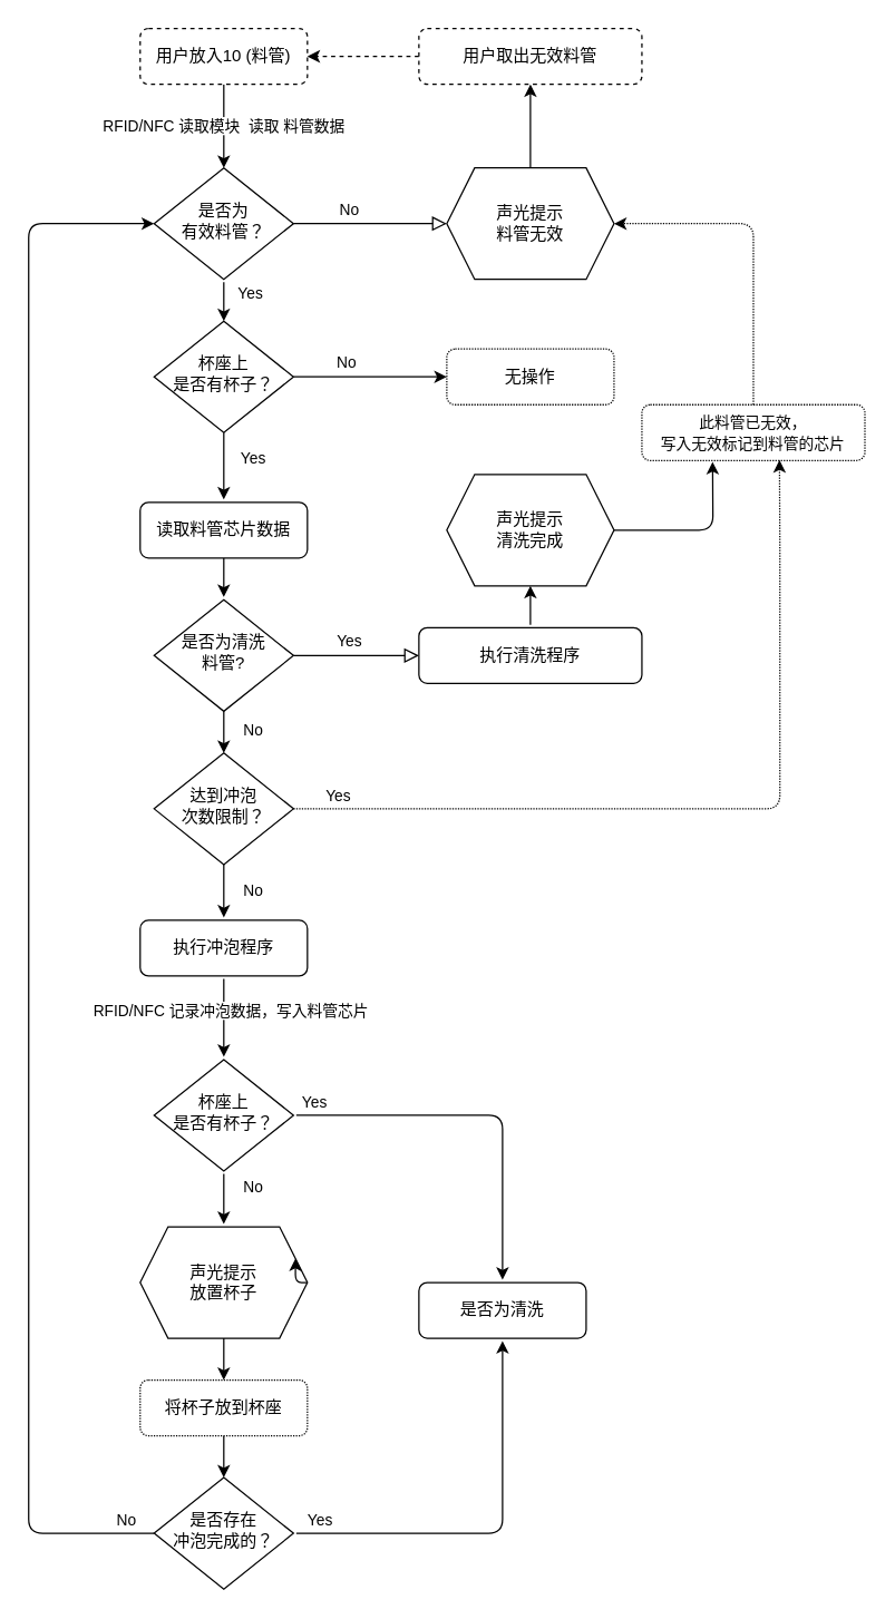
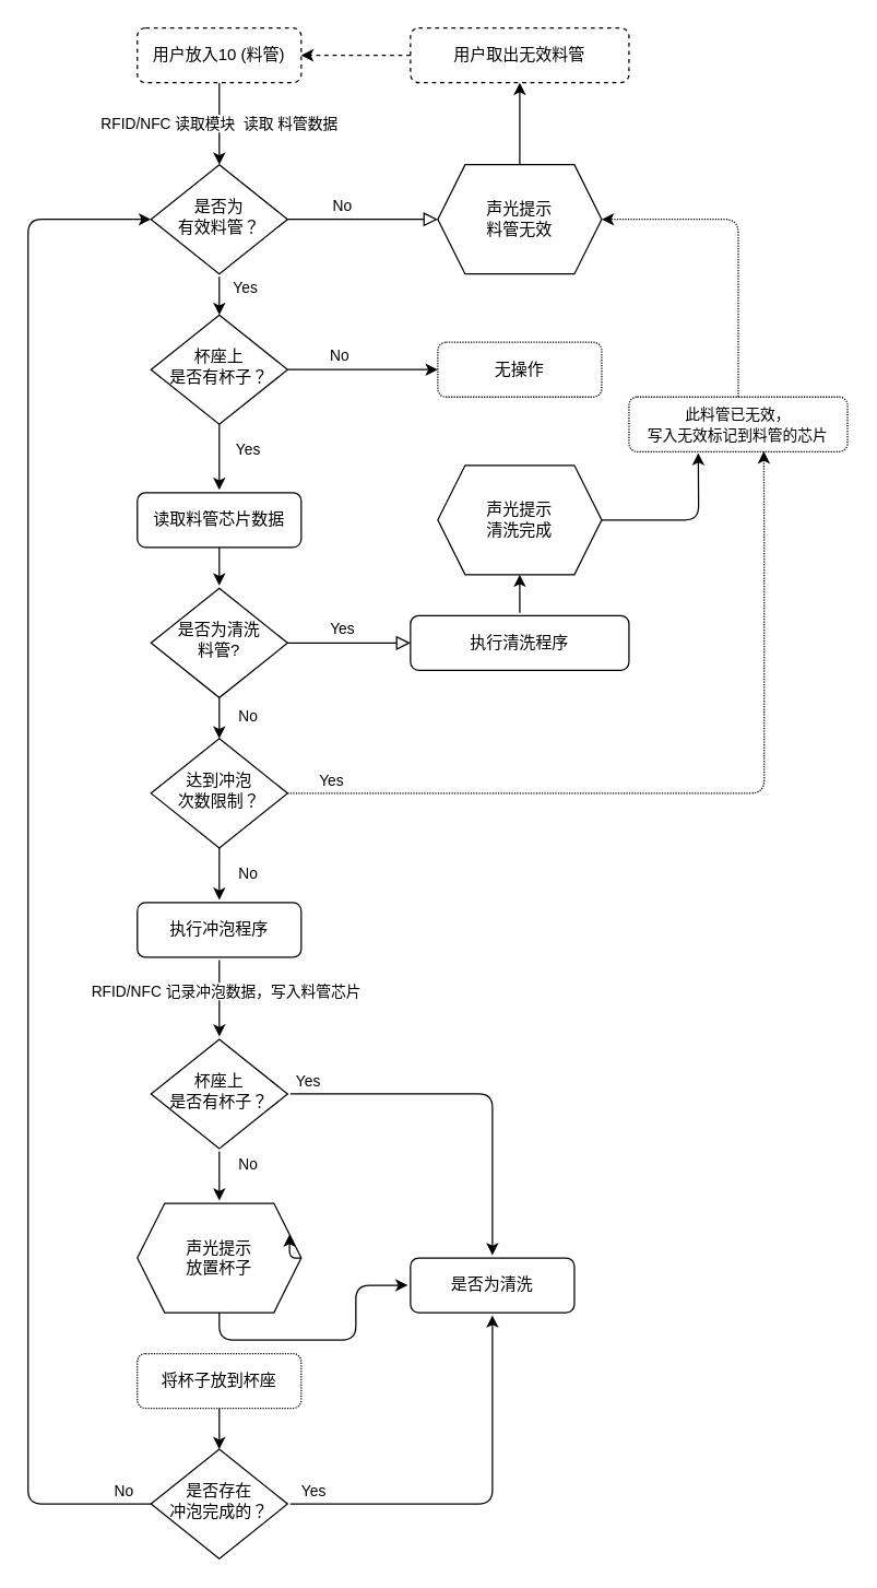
  <mxCell id="0" />
  <mxCell id="1" parent="0" />
  <mxCell id="2" value="RFID/NFC 读取模块&amp;nbsp; 读取 料管数据" style="edgeStyle=orthogonalEdgeStyle;curved=0;rounded=1;sketch=0;orthogonalLoop=1;jettySize=auto;html=1;entryX=0.5;entryY=0;entryDx=0;entryDy=0;" edge="1" parent="1" source="3" target="7"><mxGeometry relative="1" as="geometry"><mxPoint x="160" y="150" as="targetPoint" /><Array as="points" /></mxGeometry></mxCell>
  <mxCell id="3" value="用户放入10 (料管)" style="rounded=1;whiteSpace=wrap;html=1;fontSize=12;glass=0;strokeWidth=1;shadow=0;dashed=1;" parent="1" vertex="1"><mxGeometry x="100" y="20" width="120" height="40" as="geometry" /></mxCell>
  <mxCell id="4" value="No" style="edgeStyle=orthogonalEdgeStyle;rounded=0;html=1;jettySize=auto;orthogonalLoop=1;fontSize=11;endArrow=block;endFill=0;endSize=8;strokeWidth=1;shadow=0;labelBackgroundColor=none;entryX=0;entryY=0.5;entryDx=0;entryDy=0;" parent="1" source="7" target="33" edge="1"><mxGeometry x="-0.273" y="10" relative="1" as="geometry"><mxPoint as="offset" /><mxPoint x="300" y="290" as="targetPoint" /></mxGeometry></mxCell>
  <mxCell id="5" value="" style="edgeStyle=orthogonalEdgeStyle;curved=1;sketch=0;orthogonalLoop=1;jettySize=auto;html=1;sourcePerimeterSpacing=2;targetPerimeterSpacing=2;entryX=0.5;entryY=0;entryDx=0;entryDy=0;" edge="1" parent="1" source="7" target="36"><mxGeometry relative="1" as="geometry"><mxPoint x="160" y="280" as="targetPoint" /></mxGeometry></mxCell>
  <mxCell id="6" value="Yes" style="edgeLabel;html=1;align=center;verticalAlign=middle;resizable=0;points=[];" vertex="1" connectable="0" parent="5"><mxGeometry x="-0.174" y="1" relative="1" as="geometry"><mxPoint x="19" y="-8.13" as="offset" /></mxGeometry></mxCell>
  <mxCell id="7" value="是否为&lt;br&gt;有效料管？" style="rhombus;whiteSpace=wrap;html=1;shadow=0;fontFamily=Helvetica;fontSize=12;align=center;strokeWidth=1;spacing=6;spacingTop=-4;" parent="1" vertex="1"><mxGeometry x="110" y="120" width="100" height="80" as="geometry" /></mxCell>
  <mxCell id="8" value="" style="edgeStyle=orthogonalEdgeStyle;curved=0;rounded=1;sketch=0;orthogonalLoop=1;jettySize=auto;html=1;exitX=0.5;exitY=0;exitDx=0;exitDy=0;" edge="1" parent="1" source="33" target="17"><mxGeometry relative="1" as="geometry"><mxPoint x="380" y="270" as="sourcePoint" /></mxGeometry></mxCell>
  <mxCell id="9" value="Yes" style="edgeStyle=orthogonalEdgeStyle;rounded=0;html=1;jettySize=auto;orthogonalLoop=1;fontSize=11;endArrow=block;endFill=0;endSize=8;strokeWidth=1;shadow=0;labelBackgroundColor=none;entryX=0;entryY=0.5;entryDx=0;entryDy=0;" parent="1" source="10" target="15" edge="1"><mxGeometry x="-0.111" y="10" relative="1" as="geometry"><mxPoint as="offset" /><mxPoint x="380" y="460" as="targetPoint" /></mxGeometry></mxCell>
  <mxCell id="10" value="是否为清洗&lt;br&gt;料管?" style="rhombus;whiteSpace=wrap;html=1;shadow=0;fontFamily=Helvetica;fontSize=12;align=center;strokeWidth=1;spacing=6;spacingTop=-4;" parent="1" vertex="1"><mxGeometry x="110" y="430" width="100" height="80" as="geometry" /></mxCell>
  <mxCell id="11" value="" style="edgeStyle=orthogonalEdgeStyle;curved=1;sketch=0;orthogonalLoop=1;jettySize=auto;html=1;sourcePerimeterSpacing=2;targetPerimeterSpacing=2;exitX=0.5;exitY=1;exitDx=0;exitDy=0;" edge="1" parent="1" source="18" target="10"><mxGeometry x="0.035" y="100" relative="1" as="geometry"><mxPoint as="offset" /></mxGeometry></mxCell>
  <mxCell id="12" value="" style="edgeStyle=orthogonalEdgeStyle;curved=1;sketch=0;orthogonalLoop=1;jettySize=auto;html=1;sourcePerimeterSpacing=2;targetPerimeterSpacing=2;exitX=0.5;exitY=1;exitDx=0;exitDy=0;" edge="1" parent="1" source="36" target="18"><mxGeometry relative="1" as="geometry"><mxPoint x="160" y="322" as="sourcePoint" /></mxGeometry></mxCell>
  <mxCell id="13" value="Yes" style="edgeLabel;html=1;align=center;verticalAlign=middle;resizable=0;points=[];" vertex="1" connectable="0" parent="12"><mxGeometry x="-0.236" relative="1" as="geometry"><mxPoint x="20" as="offset" /></mxGeometry></mxCell>
  <mxCell id="14" value="" style="edgeStyle=orthogonalEdgeStyle;curved=1;sketch=0;orthogonalLoop=1;jettySize=auto;html=1;sourcePerimeterSpacing=2;targetPerimeterSpacing=2;entryX=0.5;entryY=1;entryDx=0;entryDy=0;" edge="1" parent="1" source="15" target="32"><mxGeometry relative="1" as="geometry"><mxPoint x="380" y="552" as="targetPoint" /></mxGeometry></mxCell>
  <mxCell id="15" value="执行清洗程序" style="rounded=1;whiteSpace=wrap;html=1;fontSize=12;glass=0;strokeWidth=1;shadow=0;" parent="1" vertex="1"><mxGeometry x="300" y="450" width="160" height="40" as="geometry" /></mxCell>
  <mxCell id="16" style="edgeStyle=orthogonalEdgeStyle;sketch=0;orthogonalLoop=1;jettySize=auto;html=1;exitX=0;exitY=0.5;exitDx=0;exitDy=0;entryX=1;entryY=0.5;entryDx=0;entryDy=0;sourcePerimeterSpacing=2;targetPerimeterSpacing=2;dashed=1;rounded=1;" edge="1" parent="1" source="17" target="3"><mxGeometry relative="1" as="geometry" /></mxCell>
  <mxCell id="17" value="用户取出无效料管" style="rounded=1;whiteSpace=wrap;html=1;fontSize=12;glass=0;strokeWidth=1;shadow=0;dashed=1;" vertex="1" parent="1"><mxGeometry x="300" y="20" width="160" height="40" as="geometry" /></mxCell>
  <mxCell id="18" value="读取料管芯片数据" style="rounded=1;whiteSpace=wrap;html=1;fontSize=12;glass=0;strokeWidth=1;shadow=0;" vertex="1" parent="1"><mxGeometry x="100" y="360" width="120" height="40" as="geometry" /></mxCell>
  <mxCell id="19" value="" style="edgeStyle=orthogonalEdgeStyle;curved=1;sketch=0;orthogonalLoop=1;jettySize=auto;html=1;sourcePerimeterSpacing=2;targetPerimeterSpacing=2;exitX=0.5;exitY=1;exitDx=0;exitDy=0;entryX=0.5;entryY=0;entryDx=0;entryDy=0;" edge="1" parent="1" source="10" target="34"><mxGeometry relative="1" as="geometry"><mxPoint x="160" y="670" as="sourcePoint" /><mxPoint x="160" y="590" as="targetPoint" /><Array as="points" /></mxGeometry></mxCell>
  <mxCell id="20" value="No" style="edgeLabel;html=1;align=center;verticalAlign=middle;resizable=0;points=[];" vertex="1" connectable="0" parent="19"><mxGeometry x="-0.111" y="1" relative="1" as="geometry"><mxPoint x="19" as="offset" /></mxGeometry></mxCell>
  <mxCell id="21" value="" style="edgeStyle=orthogonalEdgeStyle;rounded=1;sketch=0;orthogonalLoop=1;jettySize=auto;html=1;sourcePerimeterSpacing=2;targetPerimeterSpacing=2;exitX=0.5;exitY=1;exitDx=0;exitDy=0;" edge="1" parent="1" source="34" target="30"><mxGeometry relative="1" as="geometry"><mxPoint x="160" y="632" as="sourcePoint" /></mxGeometry></mxCell>
  <mxCell id="22" value="No" style="edgeLabel;html=1;align=center;verticalAlign=middle;resizable=0;points=[];" vertex="1" connectable="0" parent="21"><mxGeometry x="-0.053" y="-3" relative="1" as="geometry"><mxPoint x="23" as="offset" /></mxGeometry></mxCell>
  <mxCell id="23" value="" style="endArrow=classic;html=1;exitX=1;exitY=0.5;exitDx=0;exitDy=0;rounded=1;entryX=0.317;entryY=1.025;entryDx=0;entryDy=0;entryPerimeter=0;" edge="1" parent="1" source="32" target="24"><mxGeometry width="50" height="50" relative="1" as="geometry"><mxPoint x="460" y="530" as="sourcePoint" /><mxPoint x="560" y="530" as="targetPoint" /><Array as="points"><mxPoint x="511" y="380" /></Array></mxGeometry></mxCell>
  <mxCell id="24" value="&lt;span style=&quot;font-size: 11px ; background-color: rgb(255 , 255 , 255)&quot;&gt;此料管已无效，&lt;br&gt;写入无效标记到料管的芯片&lt;/span&gt;" style="rounded=1;whiteSpace=wrap;html=1;dashed=1;dashPattern=1 1;sketch=0;" vertex="1" parent="1"><mxGeometry x="460" y="290" width="160" height="40" as="geometry" /></mxCell>
  <mxCell id="25" value="" style="endArrow=classic;html=1;exitX=0.5;exitY=0;exitDx=0;exitDy=0;entryX=1;entryY=0.5;entryDx=0;entryDy=0;rounded=1;dashed=1;dashPattern=1 1;" edge="1" parent="1" source="24" target="33"><mxGeometry width="50" height="50" relative="1" as="geometry"><mxPoint x="600" y="260" as="sourcePoint" /><mxPoint x="650" y="210" as="targetPoint" /><Array as="points"><mxPoint x="540" y="160" /></Array></mxGeometry></mxCell>
  <mxCell id="26" value="" style="endArrow=classic;html=1;rounded=1;dashed=1;dashPattern=1 1;exitX=1;exitY=0.5;exitDx=0;exitDy=0;entryX=0.617;entryY=0.992;entryDx=0;entryDy=0;entryPerimeter=0;" edge="1" parent="1" source="34" target="24"><mxGeometry width="50" height="50" relative="1" as="geometry"><mxPoint x="440" y="620" as="sourcePoint" /><mxPoint x="580" y="430" as="targetPoint" /><Array as="points"><mxPoint x="559" y="580" /><mxPoint x="559" y="390" /></Array></mxGeometry></mxCell>
  <mxCell id="27" value="Yes" style="edgeLabel;html=1;align=center;verticalAlign=middle;resizable=0;points=[];" vertex="1" connectable="0" parent="26"><mxGeometry x="-0.686" y="3" relative="1" as="geometry"><mxPoint x="-62.67" y="-7" as="offset" /></mxGeometry></mxCell>
  <mxCell id="28" value="" style="edgeStyle=orthogonalEdgeStyle;rounded=1;sketch=0;orthogonalLoop=1;jettySize=auto;html=1;sourcePerimeterSpacing=2;targetPerimeterSpacing=2;" edge="1" parent="1" source="30" target="41"><mxGeometry relative="1" as="geometry" /></mxCell>
  <mxCell id="29" value="RFID/NFC 记录冲泡数据，写入料管芯片&lt;br&gt;" style="edgeLabel;html=1;align=center;verticalAlign=middle;resizable=0;points=[];" vertex="1" connectable="0" parent="28"><mxGeometry x="0.213" y="-4" relative="1" as="geometry"><mxPoint x="8" y="-12" as="offset" /></mxGeometry></mxCell>
  <mxCell id="30" value="执行冲泡程序" style="rounded=1;whiteSpace=wrap;html=1;sketch=0;" vertex="1" parent="1"><mxGeometry x="100" y="660" width="120" height="40" as="geometry" /></mxCell>
  <mxCell id="31" value="是否为清洗" style="rounded=1;whiteSpace=wrap;html=1;sketch=0;" vertex="1" parent="1"><mxGeometry x="300" y="920" width="120" height="40" as="geometry" /></mxCell>
  <mxCell id="32" value="&lt;span&gt;声光提示&lt;br&gt;清洗完成&lt;/span&gt;" style="shape=hexagon;perimeter=hexagonPerimeter2;whiteSpace=wrap;html=1;fixedSize=1;rounded=0;sketch=0;" vertex="1" parent="1"><mxGeometry x="320" y="340" width="120" height="80" as="geometry" /></mxCell>
  <mxCell id="33" value="&lt;span&gt;声光提示&lt;br&gt;料管无效&lt;br&gt;&lt;/span&gt;" style="shape=hexagon;perimeter=hexagonPerimeter2;whiteSpace=wrap;html=1;fixedSize=1;rounded=0;sketch=0;" vertex="1" parent="1"><mxGeometry x="320" y="120" width="120" height="80" as="geometry" /></mxCell>
  <mxCell id="34" value="达到冲泡&lt;br&gt;次数限制？" style="rhombus;whiteSpace=wrap;html=1;shadow=0;fontFamily=Helvetica;fontSize=12;align=center;strokeWidth=1;spacing=6;spacingTop=-4;" vertex="1" parent="1"><mxGeometry x="110" y="540" width="100" height="80" as="geometry" /></mxCell>
  <mxCell id="35" value="No" style="edgeStyle=orthogonalEdgeStyle;rounded=1;sketch=0;orthogonalLoop=1;jettySize=auto;html=1;sourcePerimeterSpacing=2;targetPerimeterSpacing=2;exitX=1;exitY=0.5;exitDx=0;exitDy=0;entryX=0;entryY=0.5;entryDx=0;entryDy=0;" edge="1" parent="1" source="36" target="42"><mxGeometry x="-0.282" y="10" relative="1" as="geometry"><mxPoint x="318.032" y="300.067" as="targetPoint" /><Array as="points"><mxPoint x="270" y="270" /><mxPoint x="270" y="270" /></Array><mxPoint x="-1" as="offset" /></mxGeometry></mxCell>
  <mxCell id="36" value="杯座上&lt;br&gt;是否有杯子？" style="rhombus;whiteSpace=wrap;html=1;shadow=0;fontFamily=Helvetica;fontSize=12;align=center;strokeWidth=1;spacing=6;spacingTop=-4;" vertex="1" parent="1"><mxGeometry x="110" y="230" width="100" height="80" as="geometry" /></mxCell>
  <mxCell id="37" value="" style="edgeStyle=orthogonalEdgeStyle;rounded=1;sketch=0;orthogonalLoop=1;jettySize=auto;html=1;sourcePerimeterSpacing=2;targetPerimeterSpacing=2;" edge="1" parent="1" source="41" target="31"><mxGeometry relative="1" as="geometry" /></mxCell>
  <mxCell id="38" value="Yes" style="edgeLabel;html=1;align=center;verticalAlign=middle;resizable=0;points=[];" vertex="1" connectable="0" parent="37"><mxGeometry x="0.058" y="-4" relative="1" as="geometry"><mxPoint x="-128.67" y="-14" as="offset" /></mxGeometry></mxCell>
  <mxCell id="39" value="" style="edgeStyle=orthogonalEdgeStyle;rounded=1;sketch=0;orthogonalLoop=1;jettySize=auto;html=1;sourcePerimeterSpacing=2;targetPerimeterSpacing=2;" edge="1" parent="1" source="41" target="46"><mxGeometry relative="1" as="geometry" /></mxCell>
  <mxCell id="40" value="No" style="edgeLabel;html=1;align=center;verticalAlign=middle;resizable=0;points=[];" vertex="1" connectable="0" parent="39"><mxGeometry x="-0.17" y="4" relative="1" as="geometry"><mxPoint x="16" y="-6" as="offset" /></mxGeometry></mxCell>
  <mxCell id="41" value="杯座上&lt;br&gt;是否有杯子？" style="rhombus;whiteSpace=wrap;html=1;shadow=0;fontFamily=Helvetica;fontSize=12;align=center;strokeWidth=1;spacing=6;spacingTop=-4;" vertex="1" parent="1"><mxGeometry x="110" y="760" width="100" height="80" as="geometry" /></mxCell>
  <mxCell id="42" value="无操作" style="rounded=1;whiteSpace=wrap;html=1;sketch=0;dashed=1;dashPattern=1 1;" vertex="1" parent="1"><mxGeometry x="320" y="250" width="120" height="40" as="geometry" /></mxCell>
  <mxCell id="43" style="edgeStyle=orthogonalEdgeStyle;rounded=1;sketch=0;orthogonalLoop=1;jettySize=auto;html=1;exitX=0.5;exitY=1;exitDx=0;exitDy=0;entryX=0.5;entryY=0;entryDx=0;entryDy=0;sourcePerimeterSpacing=2;targetPerimeterSpacing=2;" edge="1" parent="1" source="44" target="51"><mxGeometry relative="1" as="geometry" /></mxCell>
  <mxCell id="44" value="将杯子放到杯座" style="rounded=1;whiteSpace=wrap;html=1;dashed=1;dashPattern=1 1;sketch=0;" vertex="1" parent="1"><mxGeometry x="100" y="990" width="120" height="40" as="geometry" /></mxCell>
- <mxCell id="45" style="edgeStyle=orthogonalEdgeStyle;rounded=1;sketch=0;orthogonalLoop=1;jettySize=auto;html=1;exitX=0.5;exitY=1;exitDx=0;exitDy=0;entryX=0.5;entryY=0;entryDx=0;entryDy=0;sourcePerimeterSpacing=2;targetPerimeterSpacing=2;" edge="1" parent="1" source="46" target="44"><mxGeometry relative="1" as="geometry" /></mxCell>
+ <mxCell id="45" style="edgeStyle=orthogonalEdgeStyle;rounded=1;sketch=0;orthogonalLoop=1;jettySize=auto;html=1;exitX=0.5;exitY=1;exitDx=0;exitDy=0;sourcePerimeterSpacing=2;targetPerimeterSpacing=2;" edge="1" parent="1" source="46" target="31"><mxGeometry relative="1" as="geometry" /></mxCell>
  <mxCell id="46" value="&lt;span&gt;声光提示&lt;br&gt;放置杯子&lt;br&gt;&lt;/span&gt;" style="shape=hexagon;perimeter=hexagonPerimeter2;whiteSpace=wrap;html=1;fixedSize=1;rounded=0;sketch=0;" vertex="1" parent="1"><mxGeometry x="100" y="880" width="120" height="80" as="geometry" /></mxCell>
  <mxCell id="47" style="edgeStyle=orthogonalEdgeStyle;rounded=1;sketch=0;orthogonalLoop=1;jettySize=auto;html=1;exitX=0;exitY=0.5;exitDx=0;exitDy=0;entryX=0;entryY=0.5;entryDx=0;entryDy=0;sourcePerimeterSpacing=2;targetPerimeterSpacing=2;" edge="1" parent="1" source="51" target="7"><mxGeometry relative="1" as="geometry"><Array as="points"><mxPoint x="20" y="1100" /><mxPoint x="20" y="160" /></Array></mxGeometry></mxCell>
  <mxCell id="48" value="No" style="edgeLabel;html=1;align=center;verticalAlign=middle;resizable=0;points=[];" vertex="1" connectable="0" parent="47"><mxGeometry x="-0.95" relative="1" as="geometry"><mxPoint x="7.78" y="-10" as="offset" /></mxGeometry></mxCell>
  <mxCell id="49" value="" style="edgeStyle=orthogonalEdgeStyle;rounded=1;sketch=0;orthogonalLoop=1;jettySize=auto;html=1;sourcePerimeterSpacing=2;targetPerimeterSpacing=2;" edge="1" parent="1" source="51" target="31"><mxGeometry relative="1" as="geometry" /></mxCell>
  <mxCell id="50" value="Yes" style="edgeLabel;html=1;align=center;verticalAlign=middle;resizable=0;points=[];" vertex="1" connectable="0" parent="49"><mxGeometry x="-0.282" relative="1" as="geometry"><mxPoint x="-86.44" y="-10" as="offset" /></mxGeometry></mxCell>
  <mxCell id="51" value="是否存在&lt;br&gt;冲泡完成的？" style="rhombus;whiteSpace=wrap;html=1;shadow=0;fontFamily=Helvetica;fontSize=12;align=center;strokeWidth=1;spacing=6;spacingTop=-4;" vertex="1" parent="1"><mxGeometry x="110" y="1060" width="100" height="80" as="geometry" /></mxCell>
  <mxCell id="52" style="edgeStyle=orthogonalEdgeStyle;rounded=1;sketch=0;orthogonalLoop=1;jettySize=auto;html=1;exitX=1;exitY=0.5;exitDx=0;exitDy=0;entryX=1;entryY=0.25;entryDx=0;entryDy=0;sourcePerimeterSpacing=2;targetPerimeterSpacing=2;" edge="1" parent="1" source="46" target="46"><mxGeometry relative="1" as="geometry" /></mxCell>
